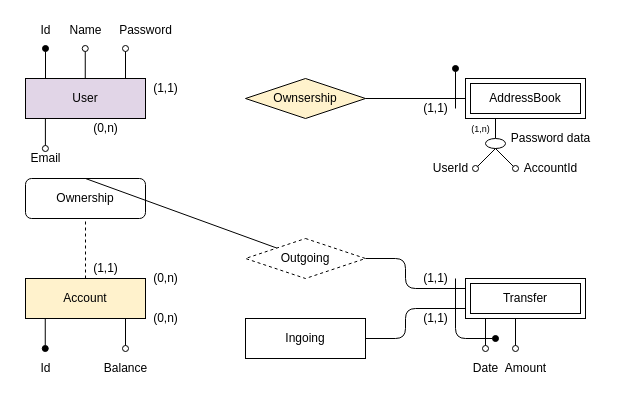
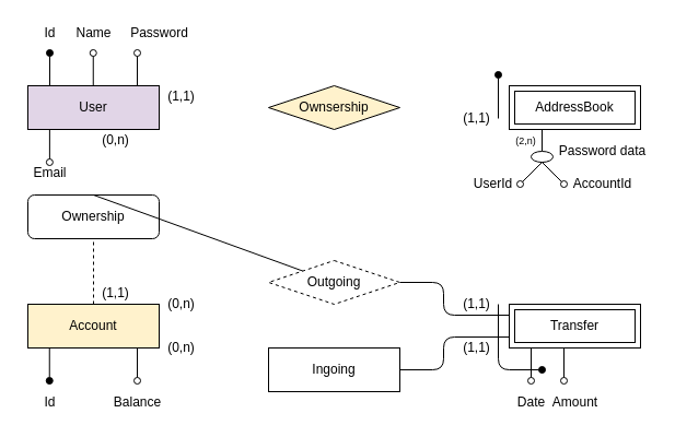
  <mxCell id="0" />
  <mxCell id="1" parent="0" />
  <mxCell id="2" value="User" style="rounded=0;whiteSpace=wrap;html=1;fillColor=#e1d5e7;" parent="1" vertex="1"><mxGeometry x="25" y="78" width="120" height="40" as="geometry" /></mxCell>
  <mxCell id="3" value="Account" style="rounded=0;whiteSpace=wrap;html=1;fillColor=#fff2cc;" parent="1" vertex="1"><mxGeometry x="25" y="278" width="120" height="40" as="geometry" /></mxCell>
  <mxCell id="4" value="Ownership" style="whiteSpace=wrap;html=1;rounded=1;" parent="1" vertex="1"><mxGeometry x="25" y="178" width="120" height="40" as="geometry" /></mxCell>
  <mxCell id="5" value="" style="endArrow=none;html=1;exitX=0.5;exitY=0;exitDx=0;exitDy=0;" parent="1" source="4" target="7" edge="1"><mxGeometry width="50" height="50" relative="1" as="geometry"><mxPoint x="65" y="188" as="sourcePoint" /><mxPoint x="115" y="138" as="targetPoint" /></mxGeometry></mxCell>
  <mxCell id="6" value="" style="endArrow=none;html=1;entryX=0.5;entryY=1;entryDx=0;entryDy=0;exitX=0.5;exitY=0;exitDx=0;exitDy=0;dashed=1;" parent="1" source="3" target="4" edge="1"><mxGeometry width="50" height="50" relative="1" as="geometry"><mxPoint x="65" y="278" as="sourcePoint" /><mxPoint x="115" y="228" as="targetPoint" /></mxGeometry></mxCell>
  <mxCell id="7" value="Outgoing" style="rhombus;whiteSpace=wrap;html=1;dashed=1;" parent="1" vertex="1"><mxGeometry x="245" y="238" width="120" height="40" as="geometry" /></mxCell>
  <mxCell id="8" value="Ingoing" style="whiteSpace=wrap;html=1;rounded=0;" parent="1" vertex="1"><mxGeometry x="245" y="318" width="120" height="40" as="geometry" /></mxCell>
  <mxCell id="9" value="" style="endArrow=none;html=1;exitX=1;exitY=0.5;exitDx=0;exitDy=0;entryX=0;entryY=0.25;entryDx=0;entryDy=0;" parent="1" source="7" edge="1"><mxGeometry width="50" height="50" relative="1" as="geometry"><mxPoint x="395" y="278" as="sourcePoint" /><mxPoint x="465" y="288" as="targetPoint" /><Array as="points"><mxPoint x="405" y="258" /><mxPoint x="405" y="288" /></Array></mxGeometry></mxCell>
  <mxCell id="10" value="" style="endArrow=none;html=1;exitX=1;exitY=0.5;exitDx=0;exitDy=0;entryX=0;entryY=0.75;entryDx=0;entryDy=0;" parent="1" source="8" edge="1"><mxGeometry width="50" height="50" relative="1" as="geometry"><mxPoint x="385" y="368" as="sourcePoint" /><mxPoint x="465" y="308" as="targetPoint" /><Array as="points"><mxPoint x="405" y="338" /><mxPoint x="405" y="308" /></Array></mxGeometry></mxCell>
  <mxCell id="11" value="" style="endArrow=oval;html=1;rounded=1;endFill=1;exitX=0.5;exitY=0;exitDx=0;exitDy=0;" parent="1" edge="1"><mxGeometry width="50" height="50" relative="1" as="geometry"><mxPoint x="45" y="78" as="sourcePoint" /><mxPoint x="45" y="48" as="targetPoint" /></mxGeometry></mxCell>
  <mxCell id="12" value="" style="endArrow=oval;html=1;rounded=1;endFill=0;exitX=0.75;exitY=0;exitDx=0;exitDy=0;" parent="1" edge="1"><mxGeometry width="50" height="50" relative="1" as="geometry"><mxPoint x="84.76" y="78" as="sourcePoint" /><mxPoint x="84.76" y="48" as="targetPoint" /></mxGeometry></mxCell>
  <mxCell id="13" value="" style="endArrow=oval;html=1;rounded=1;endFill=0;exitX=0.75;exitY=0;exitDx=0;exitDy=0;" parent="1" edge="1"><mxGeometry width="50" height="50" relative="1" as="geometry"><mxPoint x="125" y="78" as="sourcePoint" /><mxPoint x="125" y="48" as="targetPoint" /></mxGeometry></mxCell>
  <mxCell id="14" value="Id" style="text;html=1;align=center;verticalAlign=middle;resizable=0;points=[];autosize=1;" parent="1" vertex="1"><mxGeometry x="30" y="20" width="30" height="20" as="geometry" /></mxCell>
  <mxCell id="15" value="Name" style="text;html=1;align=center;verticalAlign=middle;resizable=0;points=[];autosize=1;" parent="1" vertex="1"><mxGeometry x="60" y="20" width="50" height="20" as="geometry" /></mxCell>
  <mxCell id="16" value="Password" style="text;html=1;align=center;verticalAlign=middle;resizable=0;points=[];autosize=1;" parent="1" vertex="1"><mxGeometry x="110" y="20" width="70" height="20" as="geometry" /></mxCell>
  <mxCell id="17" value="" style="endArrow=oval;html=1;rounded=1;endFill=1;exitX=0.25;exitY=1;exitDx=0;exitDy=0;" parent="1" edge="1"><mxGeometry width="50" height="50" relative="1" as="geometry"><mxPoint x="44.76" y="318" as="sourcePoint" /><mxPoint x="44.76" y="348" as="targetPoint" /></mxGeometry></mxCell>
  <mxCell id="18" value="(0,n)" style="text;html=1;align=center;verticalAlign=middle;resizable=0;points=[];autosize=1;" parent="1" vertex="1"><mxGeometry x="85" y="118" width="40" height="20" as="geometry" /></mxCell>
  <mxCell id="19" value="(1,1)" style="text;html=1;align=center;verticalAlign=middle;resizable=0;points=[];autosize=1;" parent="1" vertex="1"><mxGeometry x="85" y="258" width="40" height="20" as="geometry" /></mxCell>
  <mxCell id="20" value="" style="endArrow=oval;html=1;rounded=1;endFill=0;exitX=0.75;exitY=1;exitDx=0;exitDy=0;" parent="1" edge="1"><mxGeometry width="50" height="50" relative="1" as="geometry"><mxPoint x="125" y="318" as="sourcePoint" /><mxPoint x="125" y="348" as="targetPoint" /></mxGeometry></mxCell>
  <mxCell id="21" value="Id" style="text;html=1;align=center;verticalAlign=middle;resizable=0;points=[];autosize=1;" parent="1" vertex="1"><mxGeometry x="30" y="358" width="30" height="20" as="geometry" /></mxCell>
  <mxCell id="22" value="Balance" style="text;html=1;align=center;verticalAlign=middle;resizable=0;points=[];autosize=1;" parent="1" vertex="1"><mxGeometry x="95" y="358" width="60" height="20" as="geometry" /></mxCell>
  <mxCell id="23" value="(0,n)" style="text;html=1;align=center;verticalAlign=middle;resizable=0;points=[];autosize=1;" parent="1" vertex="1"><mxGeometry x="145" y="268" width="40" height="20" as="geometry" /></mxCell>
  <mxCell id="24" value="(0,n)" style="text;html=1;align=center;verticalAlign=middle;resizable=0;points=[];autosize=1;" parent="1" vertex="1"><mxGeometry x="145" y="308" width="40" height="20" as="geometry" /></mxCell>
  <mxCell id="25" value="(1,1)" style="text;html=1;align=center;verticalAlign=middle;resizable=0;points=[];autosize=1;" parent="1" vertex="1"><mxGeometry x="415" y="308" width="40" height="20" as="geometry" /></mxCell>
  <mxCell id="26" value="(1,1)" style="text;html=1;align=center;verticalAlign=middle;resizable=0;points=[];autosize=1;" parent="1" vertex="1"><mxGeometry x="415" y="268" width="40" height="20" as="geometry" /></mxCell>
  <mxCell id="27" value="" style="endArrow=oval;html=1;rounded=1;endFill=0;exitX=0.25;exitY=1;exitDx=0;exitDy=0;" parent="1" edge="1"><mxGeometry width="50" height="50" relative="1" as="geometry"><mxPoint x="485" y="318" as="sourcePoint" /><mxPoint x="485" y="348" as="targetPoint" /></mxGeometry></mxCell>
  <mxCell id="28" value="" style="endArrow=oval;html=1;rounded=1;endFill=0;exitX=0.25;exitY=1;exitDx=0;exitDy=0;" parent="1" edge="1"><mxGeometry width="50" height="50" relative="1" as="geometry"><mxPoint x="515" y="318" as="sourcePoint" /><mxPoint x="515" y="348" as="targetPoint" /></mxGeometry></mxCell>
  <mxCell id="29" value="" style="endArrow=oval;html=1;rounded=1;endFill=1;exitX=0.25;exitY=1;exitDx=0;exitDy=0;" parent="1" edge="1"><mxGeometry width="50" height="50" relative="1" as="geometry"><mxPoint x="455" y="278" as="sourcePoint" /><mxPoint x="495" y="338" as="targetPoint" /><Array as="points"><mxPoint x="455" y="338" /></Array></mxGeometry></mxCell>
  <mxCell id="30" value="Date" style="text;html=1;align=center;verticalAlign=middle;resizable=0;points=[];autosize=1;" parent="1" vertex="1"><mxGeometry x="465" y="358" width="40" height="20" as="geometry" /></mxCell>
  <mxCell id="31" value="Amount" style="text;html=1;align=center;verticalAlign=middle;resizable=0;points=[];autosize=1;" parent="1" vertex="1"><mxGeometry x="495" y="358" width="60" height="20" as="geometry" /></mxCell>
  <mxCell id="32" value="Transfer" style="shape=ext;margin=3;double=1;whiteSpace=wrap;html=1;align=center;" parent="1" vertex="1"><mxGeometry x="465" y="278" width="120" height="40" as="geometry" /></mxCell>
  <mxCell id="33" value="Ownsership" style="rhombus;whiteSpace=wrap;html=1;fillColor=#fff2cc;" parent="1" vertex="1"><mxGeometry x="245" y="78" width="120" height="40" as="geometry" /></mxCell>
  <mxCell id="34" value="(1,1)" style="text;html=1;align=center;verticalAlign=middle;resizable=0;points=[];autosize=1;" parent="1" vertex="1"><mxGeometry x="145" y="78" width="40" height="20" as="geometry" /></mxCell>
  <mxCell id="35" value="" style="endArrow=oval;html=1;rounded=1;endFill=0;" parent="1" edge="1"><mxGeometry width="50" height="50" relative="1" as="geometry"><mxPoint x="44.9" y="118" as="sourcePoint" /><mxPoint x="44.9" y="148" as="targetPoint" /></mxGeometry></mxCell>
  <mxCell id="36" value="Email" style="text;html=1;align=center;verticalAlign=middle;resizable=0;points=[];autosize=1;" parent="1" vertex="1"><mxGeometry x="20" y="148" width="50" height="20" as="geometry" /></mxCell>
- <mxCell id="37" value="" style="endArrow=none;html=1;exitX=0;exitY=0.5;exitDx=0;exitDy=0;entryX=1;entryY=0.5;entryDx=0;entryDy=0;" parent="1" source="38" target="33" edge="1"><mxGeometry width="50" height="50" relative="1" as="geometry"><mxPoint x="475.12" y="118.24" as="sourcePoint" /><mxPoint x="425" y="138" as="targetPoint" /><Array as="points" /></mxGeometry></mxCell>
  <mxCell id="38" value="AddressBook" style="shape=ext;margin=3;double=1;whiteSpace=wrap;html=1;align=center;" parent="1" vertex="1"><mxGeometry x="465" y="78" width="120" height="40" as="geometry" /></mxCell>
  <mxCell id="39" value="(1,1)" style="text;html=1;align=center;verticalAlign=middle;resizable=0;points=[];autosize=1;" parent="1" vertex="1"><mxGeometry x="415" y="98" width="40" height="20" as="geometry" /></mxCell>
  <mxCell id="40" value="" style="endArrow=oval;html=1;rounded=1;endFill=1;exitX=0.25;exitY=1;exitDx=0;exitDy=0;" edge="1" parent="1"><mxGeometry width="50" height="50" relative="1" as="geometry"><mxPoint x="455" y="108" as="sourcePoint" /><mxPoint x="455" y="68" as="targetPoint" /><Array as="points" /></mxGeometry></mxCell>
  <mxCell id="41" value="" style="endArrow=none;html=1;entryX=0.25;entryY=1;entryDx=0;entryDy=0;" edge="1" parent="1" target="38"><mxGeometry width="50" height="50" relative="1" as="geometry"><mxPoint x="495" y="138" as="sourcePoint" /><mxPoint x="495" y="128" as="targetPoint" /></mxGeometry></mxCell>
  <mxCell id="42" value="" style="ellipse;whiteSpace=wrap;html=1;" vertex="1" parent="1"><mxGeometry x="485" y="138" width="20" height="10" as="geometry" /></mxCell>
  <mxCell id="43" value="" style="endArrow=oval;html=1;endFill=0;exitX=0.5;exitY=1;exitDx=0;exitDy=0;" edge="1" parent="1" source="42"><mxGeometry width="50" height="50" relative="1" as="geometry"><mxPoint x="475.12" y="178" as="sourcePoint" /><mxPoint x="475" y="168" as="targetPoint" /></mxGeometry></mxCell>
  <mxCell id="44" value="" style="endArrow=oval;html=1;endFill=0;exitX=0.5;exitY=1;exitDx=0;exitDy=0;" edge="1" parent="1" source="42"><mxGeometry width="50" height="50" relative="1" as="geometry"><mxPoint x="535" y="178" as="sourcePoint" /><mxPoint x="515" y="168" as="targetPoint" /></mxGeometry></mxCell>
  <mxCell id="45" value="Password data" style="text;html=1;align=center;verticalAlign=middle;resizable=0;points=[];autosize=1;" vertex="1" parent="1"><mxGeometry x="505" y="128" width="90" height="20" as="geometry" /></mxCell>
  <mxCell id="46" value="AccountId" style="text;html=1;align=center;verticalAlign=middle;resizable=0;points=[];autosize=1;" vertex="1" parent="1"><mxGeometry x="515" y="158" width="70" height="20" as="geometry" /></mxCell>
  <mxCell id="47" value="UserId" style="text;html=1;align=center;verticalAlign=middle;resizable=0;points=[];autosize=1;" vertex="1" parent="1"><mxGeometry x="425" y="158" width="50" height="20" as="geometry" /></mxCell>
- <mxCell id="48" value="&lt;font style=&quot;font-size: 9px&quot;&gt;(1,n)&lt;/font&gt;" style="text;html=1;align=center;verticalAlign=middle;resizable=0;points=[];autosize=1;" vertex="1" parent="1"><mxGeometry x="465" y="118" width="30" height="20" as="geometry" /></mxCell>
+ <mxCell id="48" value="&lt;font style=&quot;font-size: 9px&quot;&gt;(2,n)&lt;/font&gt;" style="text;html=1;align=center;verticalAlign=middle;resizable=0;points=[];autosize=1;" vertex="1" parent="1"><mxGeometry x="465" y="118" width="30" height="20" as="geometry" /></mxCell>
